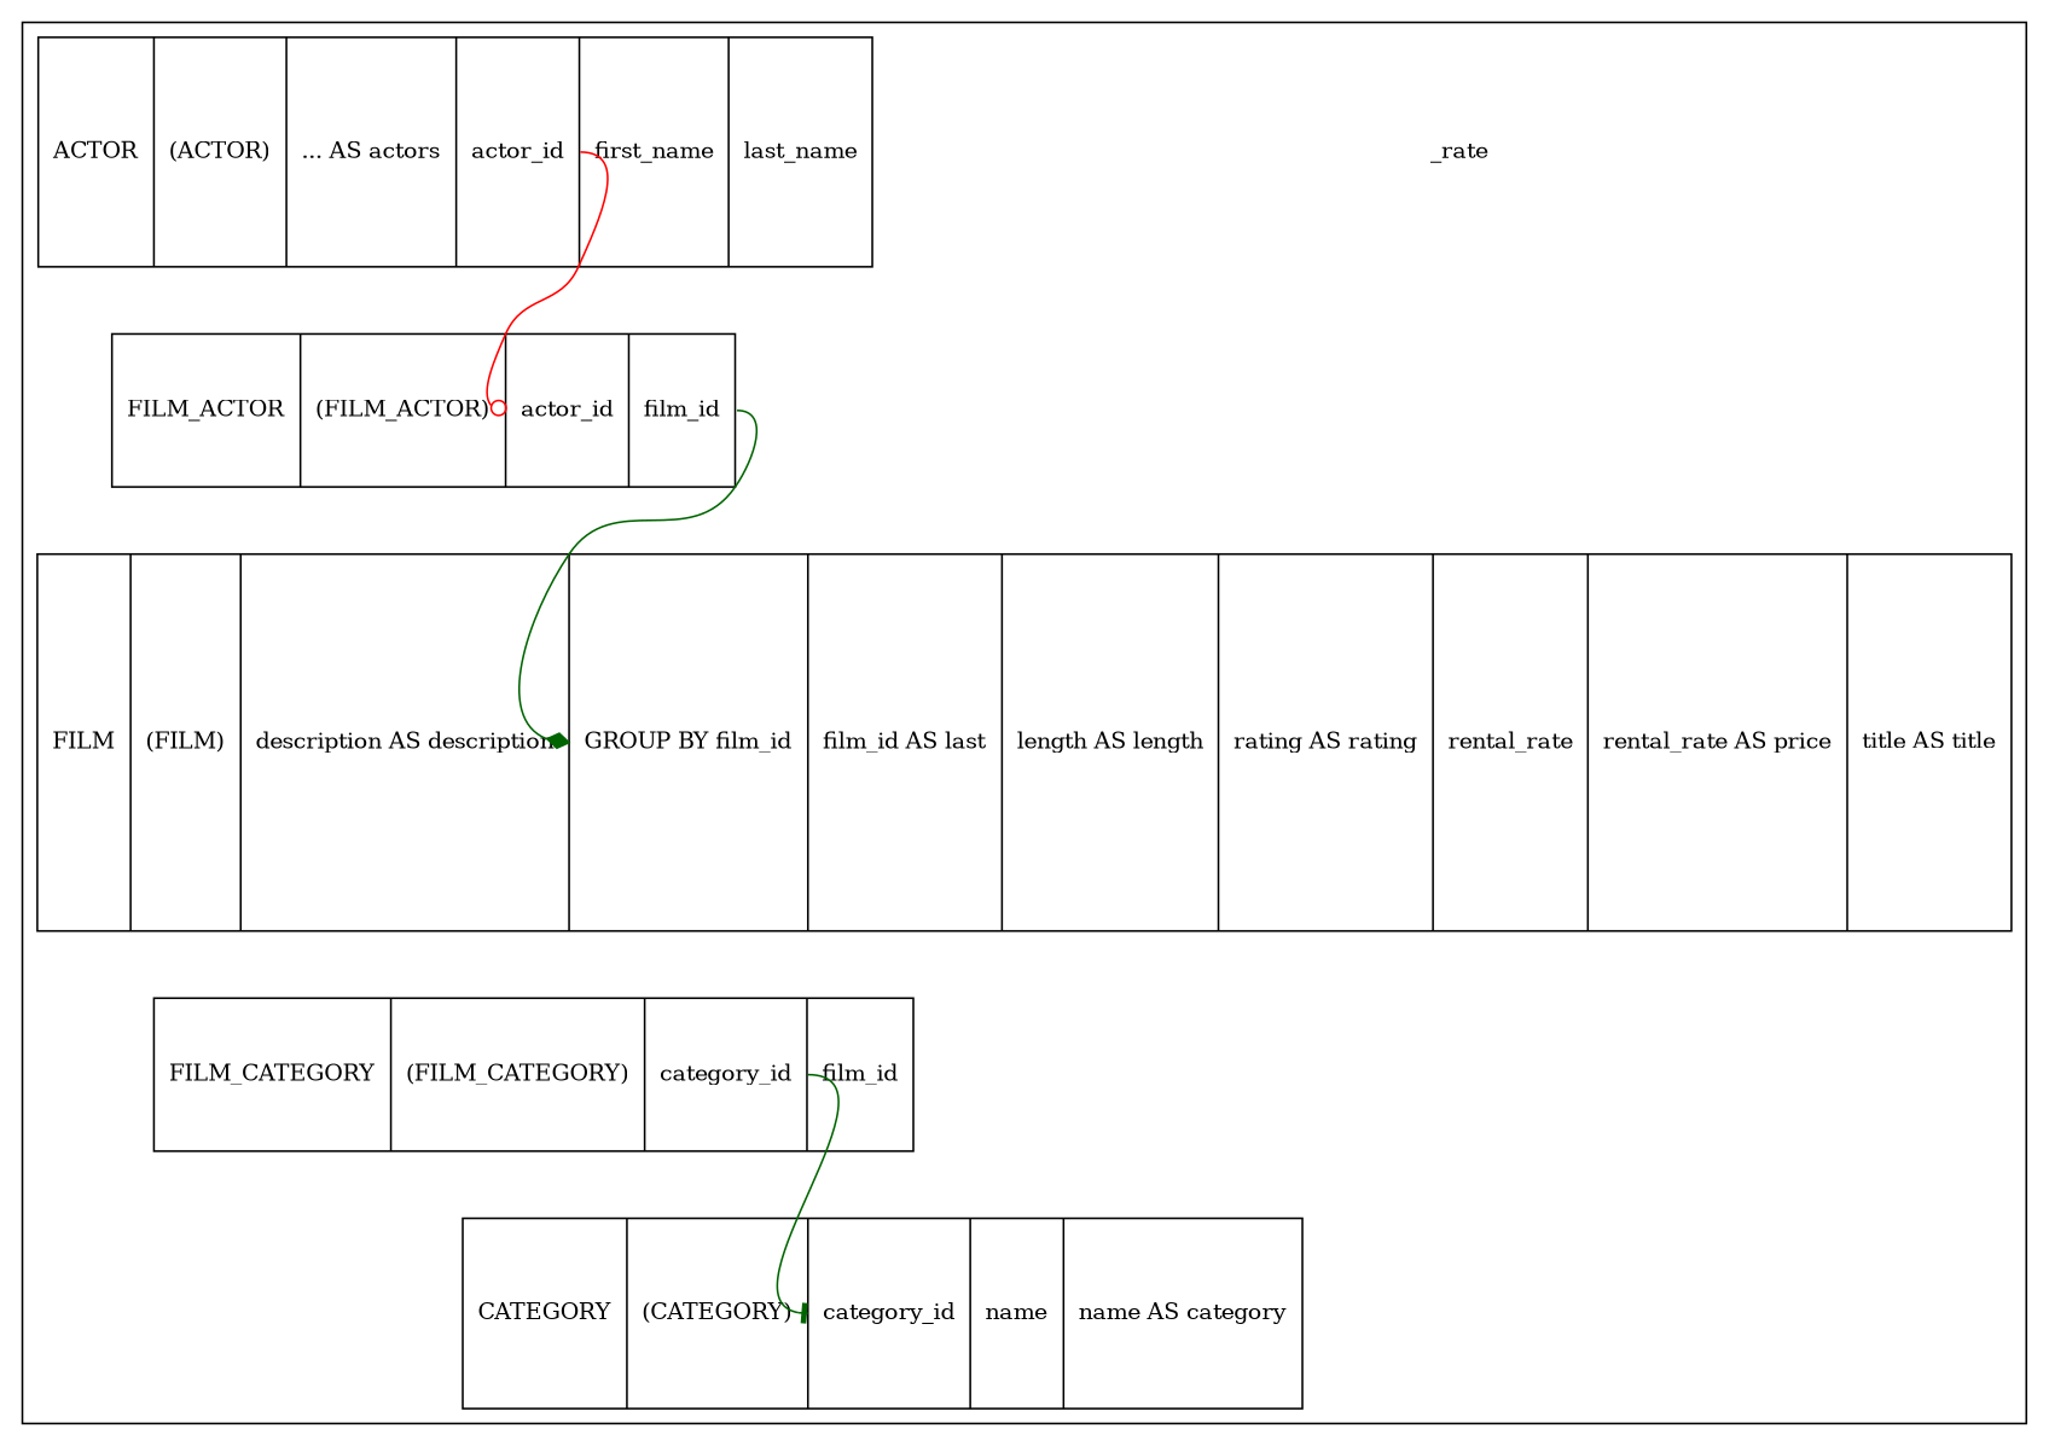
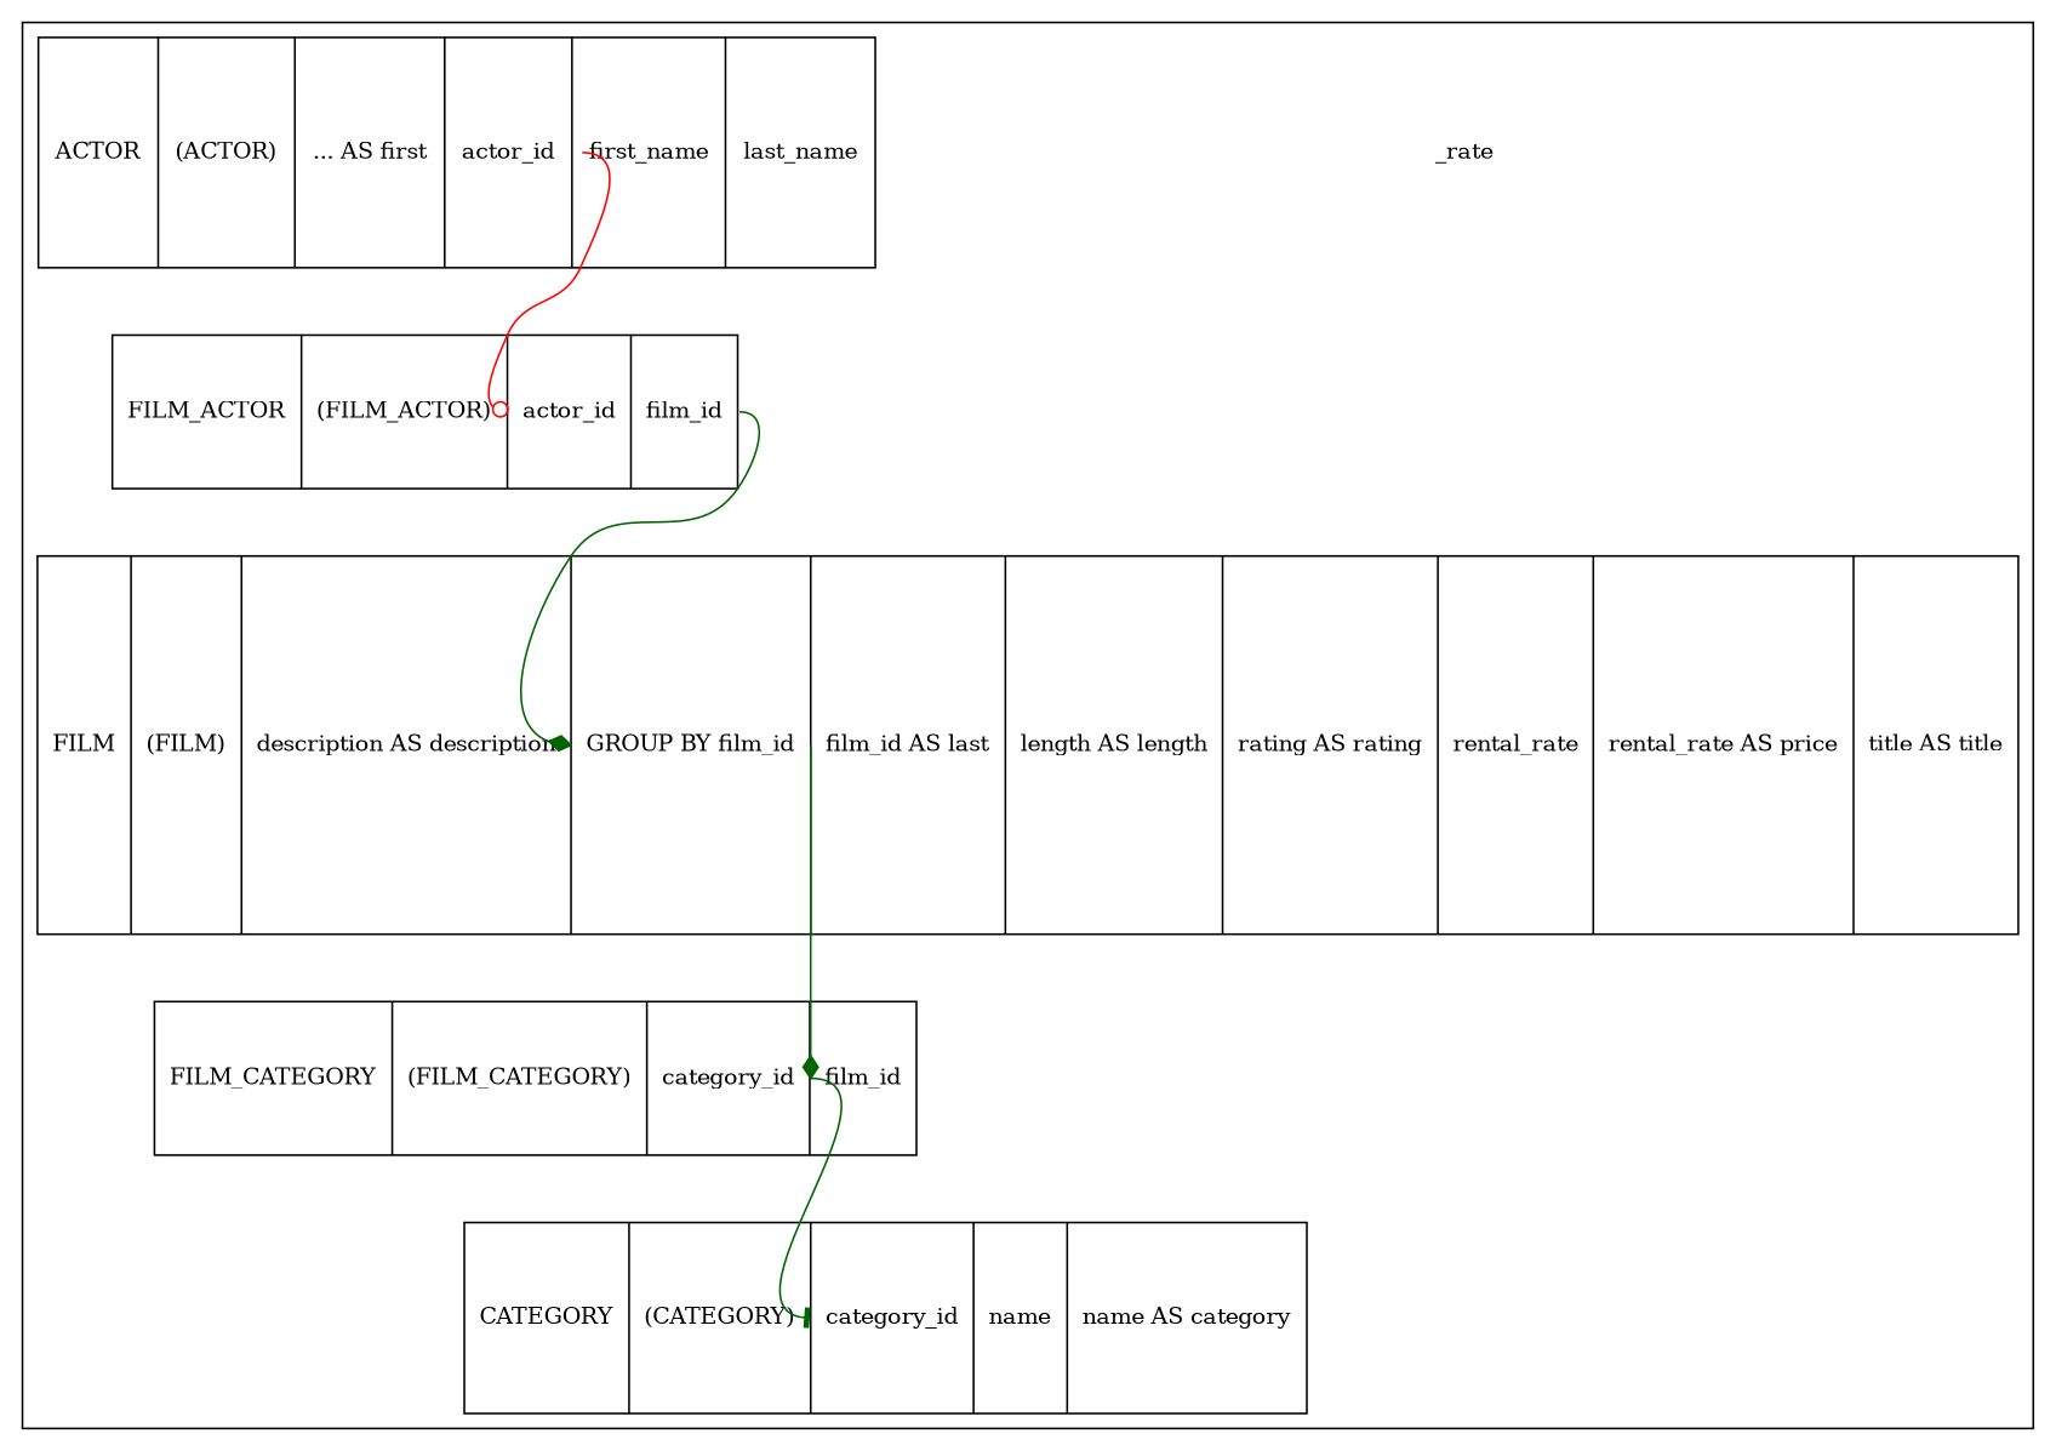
  digraph {
    node [fontsize=12 shape=record fillcolor=white style=filled]
    edge [arrowhead=diamond arrowtail=none color=darkgreen headport="film_id:w" tailport="film_id:e"]
    n1 [height=0.5 label=_rate shape=none width=0.75 fillcolor="" style=""]
    n2 [height=1.4028 label="CATEGORY | (CATEGORY) |<category_id> category_id|<name> name|<category> name AS category" width=1.4441]
    n3 [height=1.125 label="FILM_CATEGORY | (FILM_CATEGORY) |<category_id> category_id|<film_id> film_id" width=1.6946]
    n4 [height=1.125 label="FILM_ACTOR | (FILM_ACTOR) |<actor_id> actor_id|<film_id> film_id" width=1.3767]
    n5 [height=2.7917 label="FILM | (FILM) |<description> description AS description|<film_id> GROUP BY film_id|<fid> film_id AS last|<length> length AS length|<rating> rating AS rating|<rental_rate> rental_rate|<price> rental_rate AS price|<title> title AS title" width=1.9906]
-   n6 [height=1.6806 label="ACTOR | (ACTOR) |<actors> ... AS actors|<actor_id> actor_id|<first_name> first_name|<last_name> last_name" width=1.0324]
+   n6 [height=1.6806 label="ACTOR | (ACTOR) |<actors> ... AS first|<actor_id> actor_id|<first_name> first_name|<last_name> last_name" width=1.0324]
    subgraph cluster_1 {
      n1
      n2
      n3
      n4
      n5
      n6
    }
    n3 -> n2 [arrowhead=tee headport="category_id:w" tailport="category_id:e"]
    n4 -> n5
+   n5 -> n3
    n6 -> n4 [arrowhead=odot color=red headport="actor_id:w" tailport="actor_id:e"]
  }
